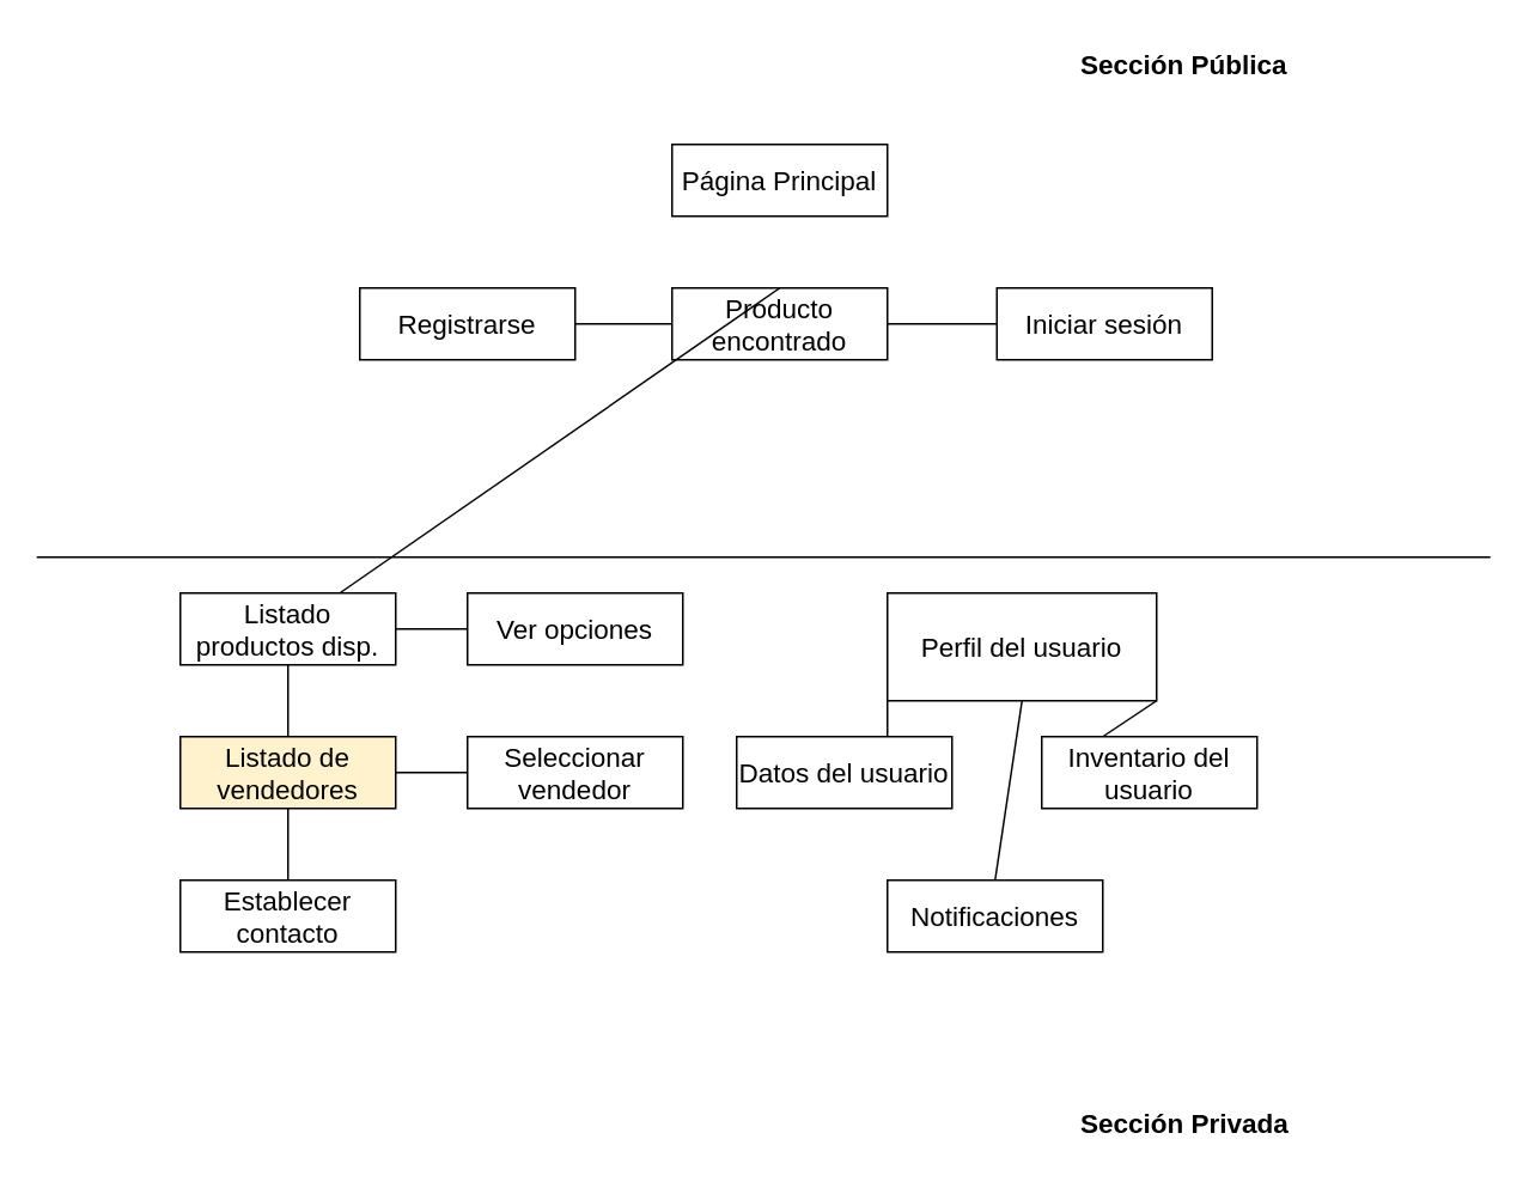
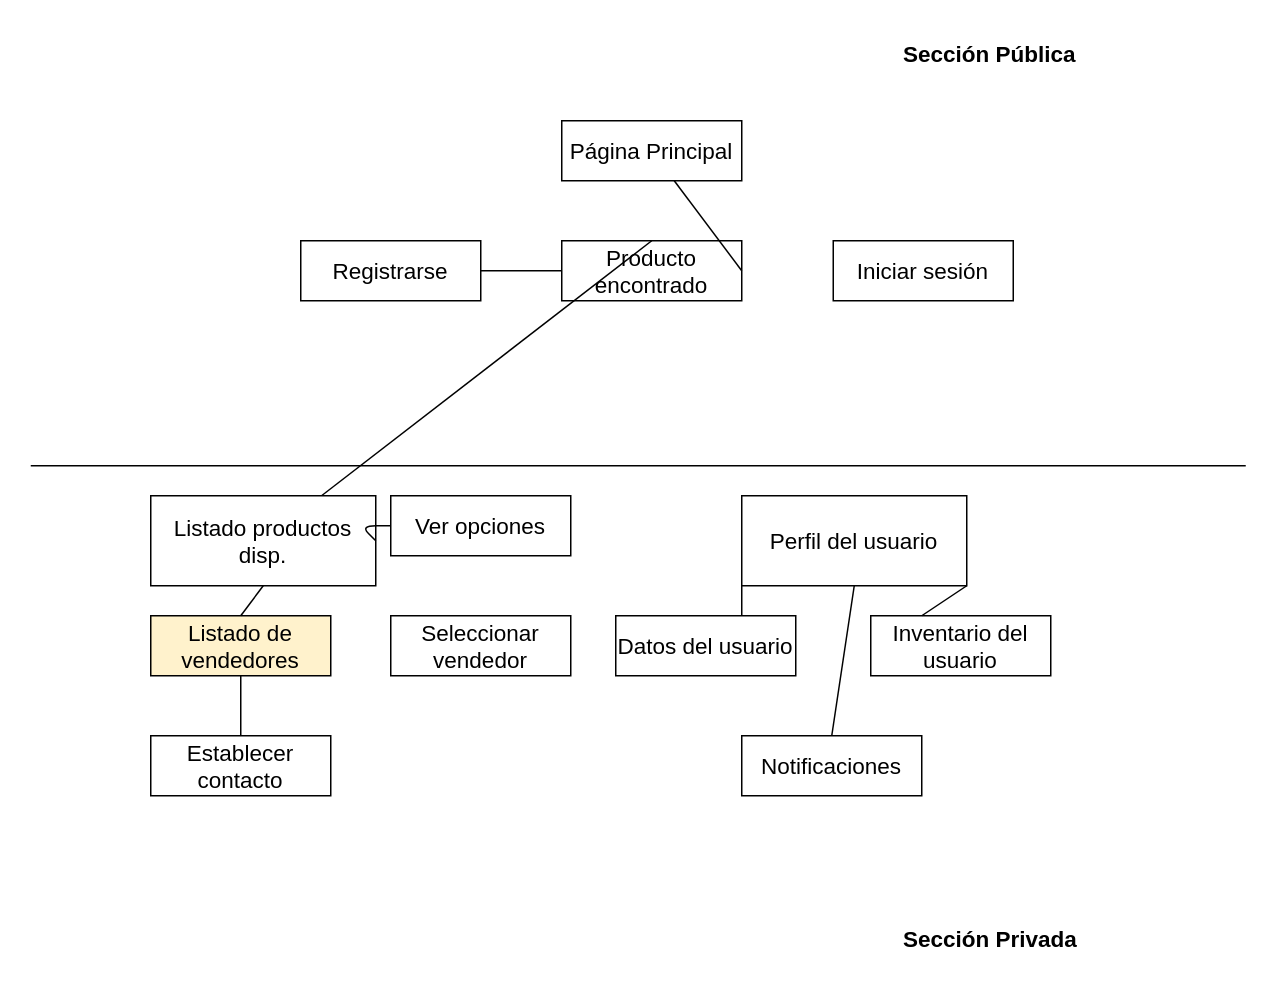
  <mxCell id="0" />
  <mxCell id="1" parent="0" />
  <mxCell id="2" value="&lt;b style=&quot;font-size: 15px;&quot;&gt;Sección Pública&amp;nbsp;&lt;/b&gt;" style="text;html=1;align=left;verticalAlign=middle;whiteSpace=wrap;rounded=0;fontSize=15;" parent="1" vertex="1"><mxGeometry x="600" y="20" width="130" height="30" as="geometry" /></mxCell>
  <mxCell id="3" value="" style="endArrow=none;html=1;" parent="1" edge="1"><mxGeometry width="50" height="50" relative="1" as="geometry"><mxPoint y="310" as="sourcePoint" x="20" /><mxPoint x="830" y="310" as="targetPoint" /></mxGeometry></mxCell>
  <mxCell id="4" value="&lt;b style=&quot;font-size: 15px;&quot;&gt;Sección Privada&amp;nbsp;&lt;/b&gt;" style="text;html=1;align=left;verticalAlign=middle;whiteSpace=wrap;rounded=0;fontSize=15;" parent="1" vertex="1"><mxGeometry x="600" y="610" width="130" height="30" as="geometry" /></mxCell>
  <mxCell id="5" value="Página Principal" style="rounded=0;whiteSpace=wrap;html=1;fontSize=15;" parent="1" vertex="1"><mxGeometry x="374" y="80" width="120" height="40" as="geometry" /></mxCell>
  <mxCell id="6" value="Registrarse" style="rounded=0;whiteSpace=wrap;html=1;fontSize=15;" parent="1" vertex="1"><mxGeometry x="200" y="160" width="120" height="40" as="geometry" /></mxCell>
  <mxCell id="7" value="Producto encontrado" style="rounded=0;whiteSpace=wrap;html=1;fontSize=15;" parent="1" vertex="1"><mxGeometry x="374" y="160" width="120" height="40" as="geometry" /></mxCell>
  <mxCell id="8" value="Iniciar sesión" style="rounded=0;whiteSpace=wrap;html=1;fontSize=15;" parent="1" vertex="1"><mxGeometry x="555" y="160" width="120" height="40" as="geometry" /></mxCell>
  <mxCell id="9" value="" style="endArrow=none;html=1;fontSize=15;exitX=0.5;exitY=0;exitDx=0;exitDy=0;" parent="1" source="7" target="12" edge="1"><mxGeometry width="50" height="50" relative="1" as="geometry"><mxPoint x="250" y="250" as="sourcePoint" /><mxPoint x="300" y="200" as="targetPoint" /></mxGeometry></mxCell>
  <mxCell id="10" value="" style="endArrow=none;html=1;fontSize=15;entryX=1;entryY=0.5;entryDx=0;entryDy=0;exitX=0;exitY=0.5;exitDx=0;exitDy=0;" parent="1" source="7" target="6" edge="1"><mxGeometry width="50" height="50" relative="1" as="geometry"><mxPoint x="210" y="250" as="sourcePoint" /><mxPoint x="280" y="210" as="targetPoint" /></mxGeometry></mxCell>
- <mxCell id="11" value="" style="endArrow=none;html=1;fontSize=15;entryX=0;entryY=0.5;entryDx=0;entryDy=0;exitX=1;exitY=0.5;exitDx=0;exitDy=0;" parent="1" source="7" target="8" edge="1"><mxGeometry width="50" height="50" relative="1" as="geometry"><mxPoint x="290" y="250" as="sourcePoint" /><mxPoint x="290" y="220" as="targetPoint" /></mxGeometry></mxCell>
- <mxCell id="12" value="Listado productos disp." style="rounded=0;whiteSpace=wrap;html=1;fontSize=15;" parent="1" vertex="1"><mxGeometry x="100" y="330" width="120" height="40" as="geometry" /></mxCell>
+ <mxCell id="11" value="" style="endArrow=none;html=1;fontSize=15;exitX=1;exitY=0.5;exitDx=0;exitDy=0;" parent="1" source="7" target="5" edge="1"><mxGeometry width="50" height="50" relative="1" as="geometry"><mxPoint x="290" y="250" as="sourcePoint" /><mxPoint x="290" y="220" as="targetPoint" /></mxGeometry></mxCell>
+ <mxCell id="12" value="Listado productos disp." style="rounded=0;whiteSpace=wrap;html=1;fontSize=15;" parent="1" vertex="1"><mxGeometry x="100" y="330" width="150" height="60" as="geometry" /></mxCell>
  <mxCell id="13" value="Ver opciones" style="rounded=0;whiteSpace=wrap;html=1;fontSize=15;" parent="1" vertex="1"><mxGeometry x="260" y="330" width="120" height="40" as="geometry" /></mxCell>
  <mxCell id="14" value="" style="endArrow=none;html=1;fontSize=15;entryX=0;entryY=0.5;entryDx=0;entryDy=0;exitX=1;exitY=0.5;exitDx=0;exitDy=0;" parent="1" source="12" target="13" edge="1"><mxGeometry width="50" height="50" relative="1" as="geometry"><mxPoint x="280" y="240" as="sourcePoint" /><mxPoint x="280" y="210" as="targetPoint" /><Array as="points"><mxPoint x="240" y="350" /></Array></mxGeometry></mxCell>
  <mxCell id="15" value="Perfil del usuario" style="rounded=0;whiteSpace=wrap;html=1;fontSize=15;" parent="1" vertex="1"><mxGeometry x="494" y="330" width="150" height="60" as="geometry" /></mxCell>
  <mxCell id="16" value="Inventario del usuario" style="rounded=0;whiteSpace=wrap;html=1;fontSize=15;" parent="1" vertex="1"><mxGeometry x="580" y="410" width="120" height="40" as="geometry" /></mxCell>
  <mxCell id="17" value="Datos del usuario" style="rounded=0;whiteSpace=wrap;html=1;fontSize=15;" parent="1" vertex="1"><mxGeometry x="410" y="410" width="120" height="40" as="geometry" /></mxCell>
  <mxCell id="18" value="" style="endArrow=none;html=1;fontSize=15;exitX=0.5;exitY=1;exitDx=0;exitDy=0;entryX=0.5;entryY=0;entryDx=0;entryDy=0;" parent="1" source="15" target="24" edge="1"><mxGeometry width="50" height="50" relative="1" as="geometry"><mxPoint x="130" y="380" as="sourcePoint" /><mxPoint x="554" y="390" as="targetPoint" /><Array as="points" /></mxGeometry></mxCell>
  <mxCell id="19" value="" style="endArrow=none;html=1;fontSize=15;entryX=1;entryY=0;entryDx=0;entryDy=0;exitX=0;exitY=0;exitDx=0;exitDy=0;" parent="1" source="24" target="24" edge="1"><mxGeometry width="50" height="50" relative="1" as="geometry"><mxPoint x="469" y="490" as="sourcePoint" /><mxPoint x="639" y="490" as="targetPoint" /></mxGeometry></mxCell>
  <mxCell id="20" value="Listado de vendedores" style="rounded=0;whiteSpace=wrap;html=1;fontSize=15;fillColor=#fff2cc;" parent="1" vertex="1"><mxGeometry x="100" y="410" width="120" height="40" as="geometry" /></mxCell>
  <mxCell id="21" value="Seleccionar vendedor" style="rounded=0;whiteSpace=wrap;html=1;fontSize=15;" parent="1" vertex="1"><mxGeometry x="260" y="410" width="120" height="40" as="geometry" /></mxCell>
- <mxCell id="22" value="" style="endArrow=none;html=1;fontSize=15;entryX=0;entryY=0.5;entryDx=0;entryDy=0;exitX=1;exitY=0.5;exitDx=0;exitDy=0;" parent="1" source="20" target="21" edge="1"><mxGeometry width="50" height="50" relative="1" as="geometry"><mxPoint x="230" y="360" as="sourcePoint" /><mxPoint x="270" y="360" as="targetPoint" /><Array as="points" /></mxGeometry></mxCell>
  <mxCell id="23" value="" style="endArrow=none;html=1;fontSize=15;exitX=0.5;exitY=1;exitDx=0;exitDy=0;entryX=0.5;entryY=0;entryDx=0;entryDy=0;" parent="1" source="12" target="20" edge="1"><mxGeometry width="50" height="50" relative="1" as="geometry"><mxPoint x="564" y="380" as="sourcePoint" /><mxPoint x="564" y="400" as="targetPoint" /><Array as="points" /></mxGeometry></mxCell>
  <mxCell id="24" value="Notificaciones" style="rounded=0;whiteSpace=wrap;html=1;fontSize=15;" parent="1" vertex="1"><mxGeometry x="494" y="490" width="120" height="40" as="geometry" /></mxCell>
  <mxCell id="25" value="" style="endArrow=none;html=1;exitX=0;exitY=1;exitDx=0;exitDy=0;" parent="1" source="15" edge="1"><mxGeometry width="50" height="50" relative="1" as="geometry"><mxPoint x="410" y="320" as="sourcePoint" /><mxPoint x="494" y="410" as="targetPoint" /></mxGeometry></mxCell>
  <mxCell id="26" value="" style="endArrow=none;html=1;entryX=1;entryY=1;entryDx=0;entryDy=0;" parent="1" target="15" edge="1"><mxGeometry width="50" height="50" relative="1" as="geometry"><mxPoint x="614" y="410" as="sourcePoint" /><mxPoint x="460" y="270" as="targetPoint" /></mxGeometry></mxCell>
  <mxCell id="27" value="Establecer contacto" style="rounded=0;whiteSpace=wrap;html=1;fontSize=15;" parent="1" vertex="1"><mxGeometry x="100" y="490" width="120" height="40" as="geometry" /></mxCell>
  <mxCell id="28" value="" style="endArrow=none;html=1;entryX=0.5;entryY=1;entryDx=0;entryDy=0;exitX=0.5;exitY=0;exitDx=0;exitDy=0;" parent="1" source="27" target="20" edge="1"><mxGeometry width="50" height="50" relative="1" as="geometry"><mxPoint x="410" y="510" as="sourcePoint" /><mxPoint x="460" y="460" as="targetPoint" /></mxGeometry></mxCell>
